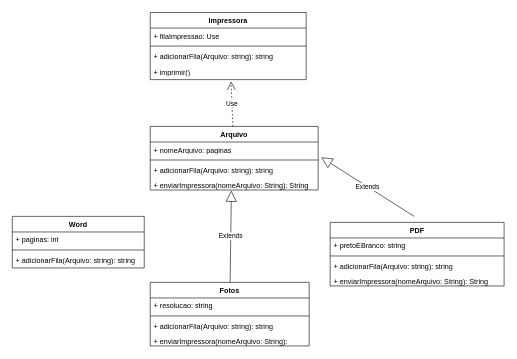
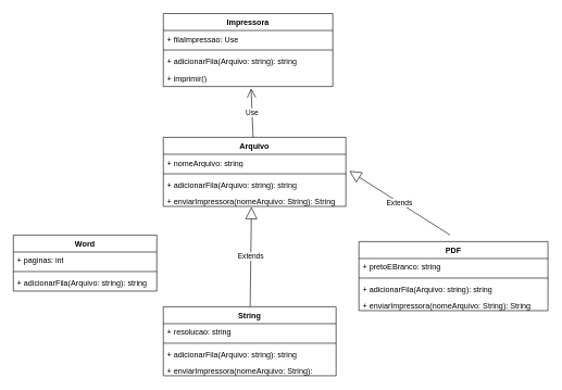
  <mxCell id="0" />
  <mxCell id="1" parent="0" />
  <mxCell id="2" value="Impressora" style="swimlane;fontStyle=1;align=center;verticalAlign=top;childLayout=stackLayout;horizontal=1;startSize=26;horizontalStack=0;resizeParent=1;resizeParentMax=0;resizeLast=0;collapsible=1;marginBottom=0;whiteSpace=wrap;html=1;" vertex="1" parent="1"><mxGeometry x="250" width="260" height="112" as="geometry" y="20" /></mxCell>
  <mxCell id="3" value="+ filaImpressao: Use" style="text;strokeColor=none;fillColor=none;align=left;verticalAlign=top;spacingLeft=4;spacingRight=4;overflow=hidden;rotatable=0;points=[[0,0.5],[1,0.5]];portConstraint=eastwest;whiteSpace=wrap;html=1;" vertex="1" parent="2"><mxGeometry y="26" width="260" height="26" as="geometry" /></mxCell>
  <mxCell id="4" value="" style="line;strokeWidth=1;fillColor=none;align=left;verticalAlign=middle;spacingTop=-1;spacingLeft=3;spacingRight=3;rotatable=0;labelPosition=right;points=[];portConstraint=eastwest;strokeColor=inherit;" vertex="1" parent="2"><mxGeometry y="52" width="260" height="8" as="geometry" /></mxCell>
  <mxCell id="5" value="+ adicionarFila(Arquivo: string): string" style="text;strokeColor=none;fillColor=none;align=left;verticalAlign=top;spacingLeft=4;spacingRight=4;overflow=hidden;rotatable=0;points=[[0,0.5],[1,0.5]];portConstraint=eastwest;whiteSpace=wrap;html=1;" vertex="1" parent="2"><mxGeometry y="60" width="260" height="26" as="geometry" /></mxCell>
  <mxCell id="6" value="+ imprimir()" style="text;strokeColor=none;fillColor=none;align=left;verticalAlign=top;spacingLeft=4;spacingRight=4;overflow=hidden;rotatable=0;points=[[0,0.5],[1,0.5]];portConstraint=eastwest;whiteSpace=wrap;html=1;" vertex="1" parent="2"><mxGeometry y="86" width="260" height="26" as="geometry" /></mxCell>
  <mxCell id="7" value="Arquivo" style="swimlane;fontStyle=1;align=center;verticalAlign=top;childLayout=stackLayout;horizontal=1;startSize=26;horizontalStack=0;resizeParent=1;resizeParentMax=0;resizeLast=0;collapsible=1;marginBottom=0;whiteSpace=wrap;html=1;" vertex="1" parent="1"><mxGeometry x="250" y="210" width="280" height="106" as="geometry" /></mxCell>
- <mxCell id="8" value="+ nomeArquivo: paginas" style="text;strokeColor=none;fillColor=none;align=left;verticalAlign=top;spacingLeft=4;spacingRight=4;overflow=hidden;rotatable=0;points=[[0,0.5],[1,0.5]];portConstraint=eastwest;whiteSpace=wrap;html=1;" vertex="1" parent="7"><mxGeometry y="26" width="280" height="26" as="geometry" /></mxCell>
+ <mxCell id="8" value="+ nomeArquivo: string" style="text;strokeColor=none;fillColor=none;align=left;verticalAlign=top;spacingLeft=4;spacingRight=4;overflow=hidden;rotatable=0;points=[[0,0.5],[1,0.5]];portConstraint=eastwest;whiteSpace=wrap;html=1;" vertex="1" parent="7"><mxGeometry y="26" width="280" height="26" as="geometry" /></mxCell>
  <mxCell id="9" value="" style="line;strokeWidth=1;fillColor=none;align=left;verticalAlign=middle;spacingTop=-1;spacingLeft=3;spacingRight=3;rotatable=0;labelPosition=right;points=[];portConstraint=eastwest;strokeColor=inherit;" vertex="1" parent="7"><mxGeometry y="52" width="280" height="8" as="geometry" /></mxCell>
  <mxCell id="10" value="+ adicionarFila(Arquivo: string): string" style="text;strokeColor=none;fillColor=none;align=left;verticalAlign=top;spacingLeft=4;spacingRight=4;overflow=hidden;rotatable=0;points=[[0,0.5],[1,0.5]];portConstraint=eastwest;whiteSpace=wrap;html=1;" vertex="1" parent="7"><mxGeometry y="60" width="280" height="26" as="geometry" /></mxCell>
  <mxCell id="11" value="+ enviarImpressora(nomeArquivo: String): String" style="text;strokeColor=none;fillColor=none;align=left;verticalAlign=top;spacingLeft=4;spacingRight=4;overflow=hidden;rotatable=0;points=[[0,0.5],[1,0.5]];portConstraint=eastwest;whiteSpace=wrap;html=1;" vertex="1" parent="7"><mxGeometry y="86" width="280" height="20" as="geometry" /></mxCell>
  <mxCell id="12" value="Extends" style="endArrow=block;endSize=16;endFill=0;html=1;rounded=0;entryX=1.019;entryY=0.987;entryDx=0;entryDy=0;entryPerimeter=0;exitX=0.5;exitY=0;exitDx=0;exitDy=0;" edge="1" parent="1" target="8"><mxGeometry width="160" relative="1" as="geometry"><mxPoint x="690" y="360" as="sourcePoint" /><mxPoint x="500" y="250" as="targetPoint" /></mxGeometry></mxCell>
  <mxCell id="13" value="Extends" style="endArrow=block;endSize=16;endFill=0;html=1;rounded=0;entryX=0.483;entryY=1.05;entryDx=0;entryDy=0;entryPerimeter=0;" edge="1" parent="1" source="19" target="11"><mxGeometry width="160" relative="1" as="geometry"><mxPoint x="381.42" y="349.688" as="sourcePoint" /><mxPoint x="500" y="250" as="targetPoint" /></mxGeometry></mxCell>
- <mxCell id="14" value="Use" style="endArrow=open;endSize=12;dashed=1;html=1;rounded=0;entryX=0.518;entryY=1.115;entryDx=0;entryDy=0;entryPerimeter=0;" edge="1" parent="1" source="7" target="6"><mxGeometry width="160" relative="1" as="geometry"><mxPoint x="340" y="150" as="sourcePoint" /><mxPoint x="500" y="150" as="targetPoint" /></mxGeometry></mxCell>
+ <mxCell id="14" value="Use" style="endArrow=open;endSize=12;dashed=0;html=1;rounded=0;entryX=0.518;entryY=1.115;entryDx=0;entryDy=0;entryPerimeter=0;" edge="1" parent="1" source="7" target="6"><mxGeometry width="160" relative="1" as="geometry"><mxPoint x="340" y="150" as="sourcePoint" /><mxPoint x="500" y="150" as="targetPoint" /></mxGeometry></mxCell>
  <mxCell id="15" value="Word" style="swimlane;fontStyle=1;align=center;verticalAlign=top;childLayout=stackLayout;horizontal=1;startSize=26;horizontalStack=0;resizeParent=1;resizeParentMax=0;resizeLast=0;collapsible=1;marginBottom=0;whiteSpace=wrap;html=1;" vertex="1" parent="1"><mxGeometry x="20" y="360" width="220" height="86" as="geometry" /></mxCell>
  <mxCell id="16" value="+ paginas: int" style="text;strokeColor=none;fillColor=none;align=left;verticalAlign=top;spacingLeft=4;spacingRight=4;overflow=hidden;rotatable=0;points=[[0,0.5],[1,0.5]];portConstraint=eastwest;whiteSpace=wrap;html=1;" vertex="1" parent="15"><mxGeometry y="26" width="220" height="26" as="geometry" /></mxCell>
  <mxCell id="17" value="" style="line;strokeWidth=1;fillColor=none;align=left;verticalAlign=middle;spacingTop=-1;spacingLeft=3;spacingRight=3;rotatable=0;labelPosition=right;points=[];portConstraint=eastwest;strokeColor=inherit;" vertex="1" parent="15"><mxGeometry y="52" width="220" height="8" as="geometry" /></mxCell>
  <mxCell id="18" value="+ adicionarFila(Arquivo: string): string" style="text;strokeColor=none;fillColor=none;align=left;verticalAlign=top;spacingLeft=4;spacingRight=4;overflow=hidden;rotatable=0;points=[[0,0.5],[1,0.5]];portConstraint=eastwest;whiteSpace=wrap;html=1;" vertex="1" parent="15"><mxGeometry y="60" width="220" height="26" as="geometry" /></mxCell>
- <mxCell id="19" value="Fotos" style="swimlane;fontStyle=1;align=center;verticalAlign=top;childLayout=stackLayout;horizontal=1;startSize=26;horizontalStack=0;resizeParent=1;resizeParentMax=0;resizeLast=0;collapsible=1;marginBottom=0;whiteSpace=wrap;html=1;" vertex="1" parent="1"><mxGeometry x="250" y="470" width="265" height="106" as="geometry" /></mxCell>
+ <mxCell id="19" value="String" style="swimlane;fontStyle=1;align=center;verticalAlign=top;childLayout=stackLayout;horizontal=1;startSize=26;horizontalStack=0;resizeParent=1;resizeParentMax=0;resizeLast=0;collapsible=1;marginBottom=0;whiteSpace=wrap;html=1;" vertex="1" parent="1"><mxGeometry x="250" y="470" width="265" height="106" as="geometry" /></mxCell>
  <mxCell id="20" value="+ resolucao: string" style="text;strokeColor=none;fillColor=none;align=left;verticalAlign=top;spacingLeft=4;spacingRight=4;overflow=hidden;rotatable=0;points=[[0,0.5],[1,0.5]];portConstraint=eastwest;whiteSpace=wrap;html=1;" vertex="1" parent="19"><mxGeometry y="26" width="265" height="26" as="geometry" /></mxCell>
  <mxCell id="21" value="" style="line;strokeWidth=1;fillColor=none;align=left;verticalAlign=middle;spacingTop=-1;spacingLeft=3;spacingRight=3;rotatable=0;labelPosition=right;points=[];portConstraint=eastwest;strokeColor=inherit;" vertex="1" parent="19"><mxGeometry y="52" width="265" height="8" as="geometry" /></mxCell>
  <mxCell id="22" value="+ adicionarFila(Arquivo: string): string" style="text;strokeColor=none;fillColor=none;align=left;verticalAlign=top;spacingLeft=4;spacingRight=4;overflow=hidden;rotatable=0;points=[[0,0.5],[1,0.5]];portConstraint=eastwest;whiteSpace=wrap;html=1;" vertex="1" parent="19"><mxGeometry y="60" width="265" height="26" as="geometry" /></mxCell>
  <mxCell id="23" value="+ enviarImpressora(nomeArquivo: String): String" style="text;strokeColor=none;fillColor=none;align=left;verticalAlign=top;spacingLeft=4;spacingRight=4;overflow=hidden;rotatable=0;points=[[0,0.5],[1,0.5]];portConstraint=eastwest;whiteSpace=wrap;html=1;" vertex="1" parent="19"><mxGeometry y="86" width="265" height="20" as="geometry" /></mxCell>
  <mxCell id="24" value="PDF" style="swimlane;fontStyle=1;align=center;verticalAlign=top;childLayout=stackLayout;horizontal=1;startSize=26;horizontalStack=0;resizeParent=1;resizeParentMax=0;resizeLast=0;collapsible=1;marginBottom=0;whiteSpace=wrap;html=1;" vertex="1" parent="1"><mxGeometry x="550" y="370" width="290" height="106" as="geometry" /></mxCell>
  <mxCell id="25" value="+ pretoEBranco: string" style="text;strokeColor=none;fillColor=none;align=left;verticalAlign=top;spacingLeft=4;spacingRight=4;overflow=hidden;rotatable=0;points=[[0,0.5],[1,0.5]];portConstraint=eastwest;whiteSpace=wrap;html=1;" vertex="1" parent="24"><mxGeometry y="26" width="290" height="26" as="geometry" /></mxCell>
  <mxCell id="26" value="" style="line;strokeWidth=1;fillColor=none;align=left;verticalAlign=middle;spacingTop=-1;spacingLeft=3;spacingRight=3;rotatable=0;labelPosition=right;points=[];portConstraint=eastwest;strokeColor=inherit;" vertex="1" parent="24"><mxGeometry y="52" width="290" height="8" as="geometry" /></mxCell>
  <mxCell id="27" value="+ adicionarFila(Arquivo: string): string" style="text;strokeColor=none;fillColor=none;align=left;verticalAlign=top;spacingLeft=4;spacingRight=4;overflow=hidden;rotatable=0;points=[[0,0.5],[1,0.5]];portConstraint=eastwest;whiteSpace=wrap;html=1;" vertex="1" parent="24"><mxGeometry y="60" width="290" height="26" as="geometry" /></mxCell>
  <mxCell id="28" value="+ enviarImpressora(nomeArquivo: String): String" style="text;strokeColor=none;fillColor=none;align=left;verticalAlign=top;spacingLeft=4;spacingRight=4;overflow=hidden;rotatable=0;points=[[0,0.5],[1,0.5]];portConstraint=eastwest;whiteSpace=wrap;html=1;" vertex="1" parent="24"><mxGeometry y="86" width="290" height="20" as="geometry" /></mxCell>
